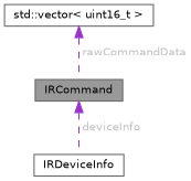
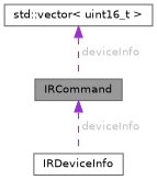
  digraph {
    node [color=gray40 fillcolor=white fontname=Helvetica fontsize=10 shape=box style=filled]
    edge [color=darkorchid3 dir=back fontcolor=grey fontname=Helvetica fontsize=10 labelfontname=Helvetica labelfontsize=10 style=dashed]
    n1 [fillcolor=grey60 fontcolor=black height=0.2 label=IRCommand width=0.4]
    n2 [height=0.2 label=IRDeviceInfo width=0.4]
    n3 [height=0.2 label="std::vector\< uint16_t \>" width=0.4]
    n1 -> n2 [label=" deviceInfo"]
-   n3 -> n1 [label=" rawCommandData"]
+   n3 -> n1 [label=" deviceInfo"]
  }
